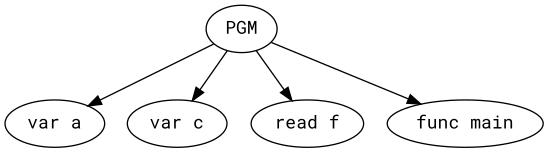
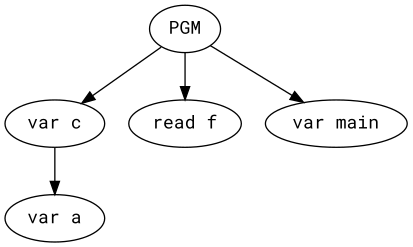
  digraph {
    fontname="Roboto Mono"
    node [fontname="Roboto Mono" shape=ellipse]
    edge [fontname="Roboto Mono"]
    n1 [label=PGM]
    n2 [label="var a"]
    n3 [label="var c"]
    n4 [label="read f"]
-   n5 [label="func main"]
-   n1 -> n2
+   n5 [label="var main"]
+   n3 -> n2
    n1 -> n3
    n1 -> n4
    n1 -> n5
  }
